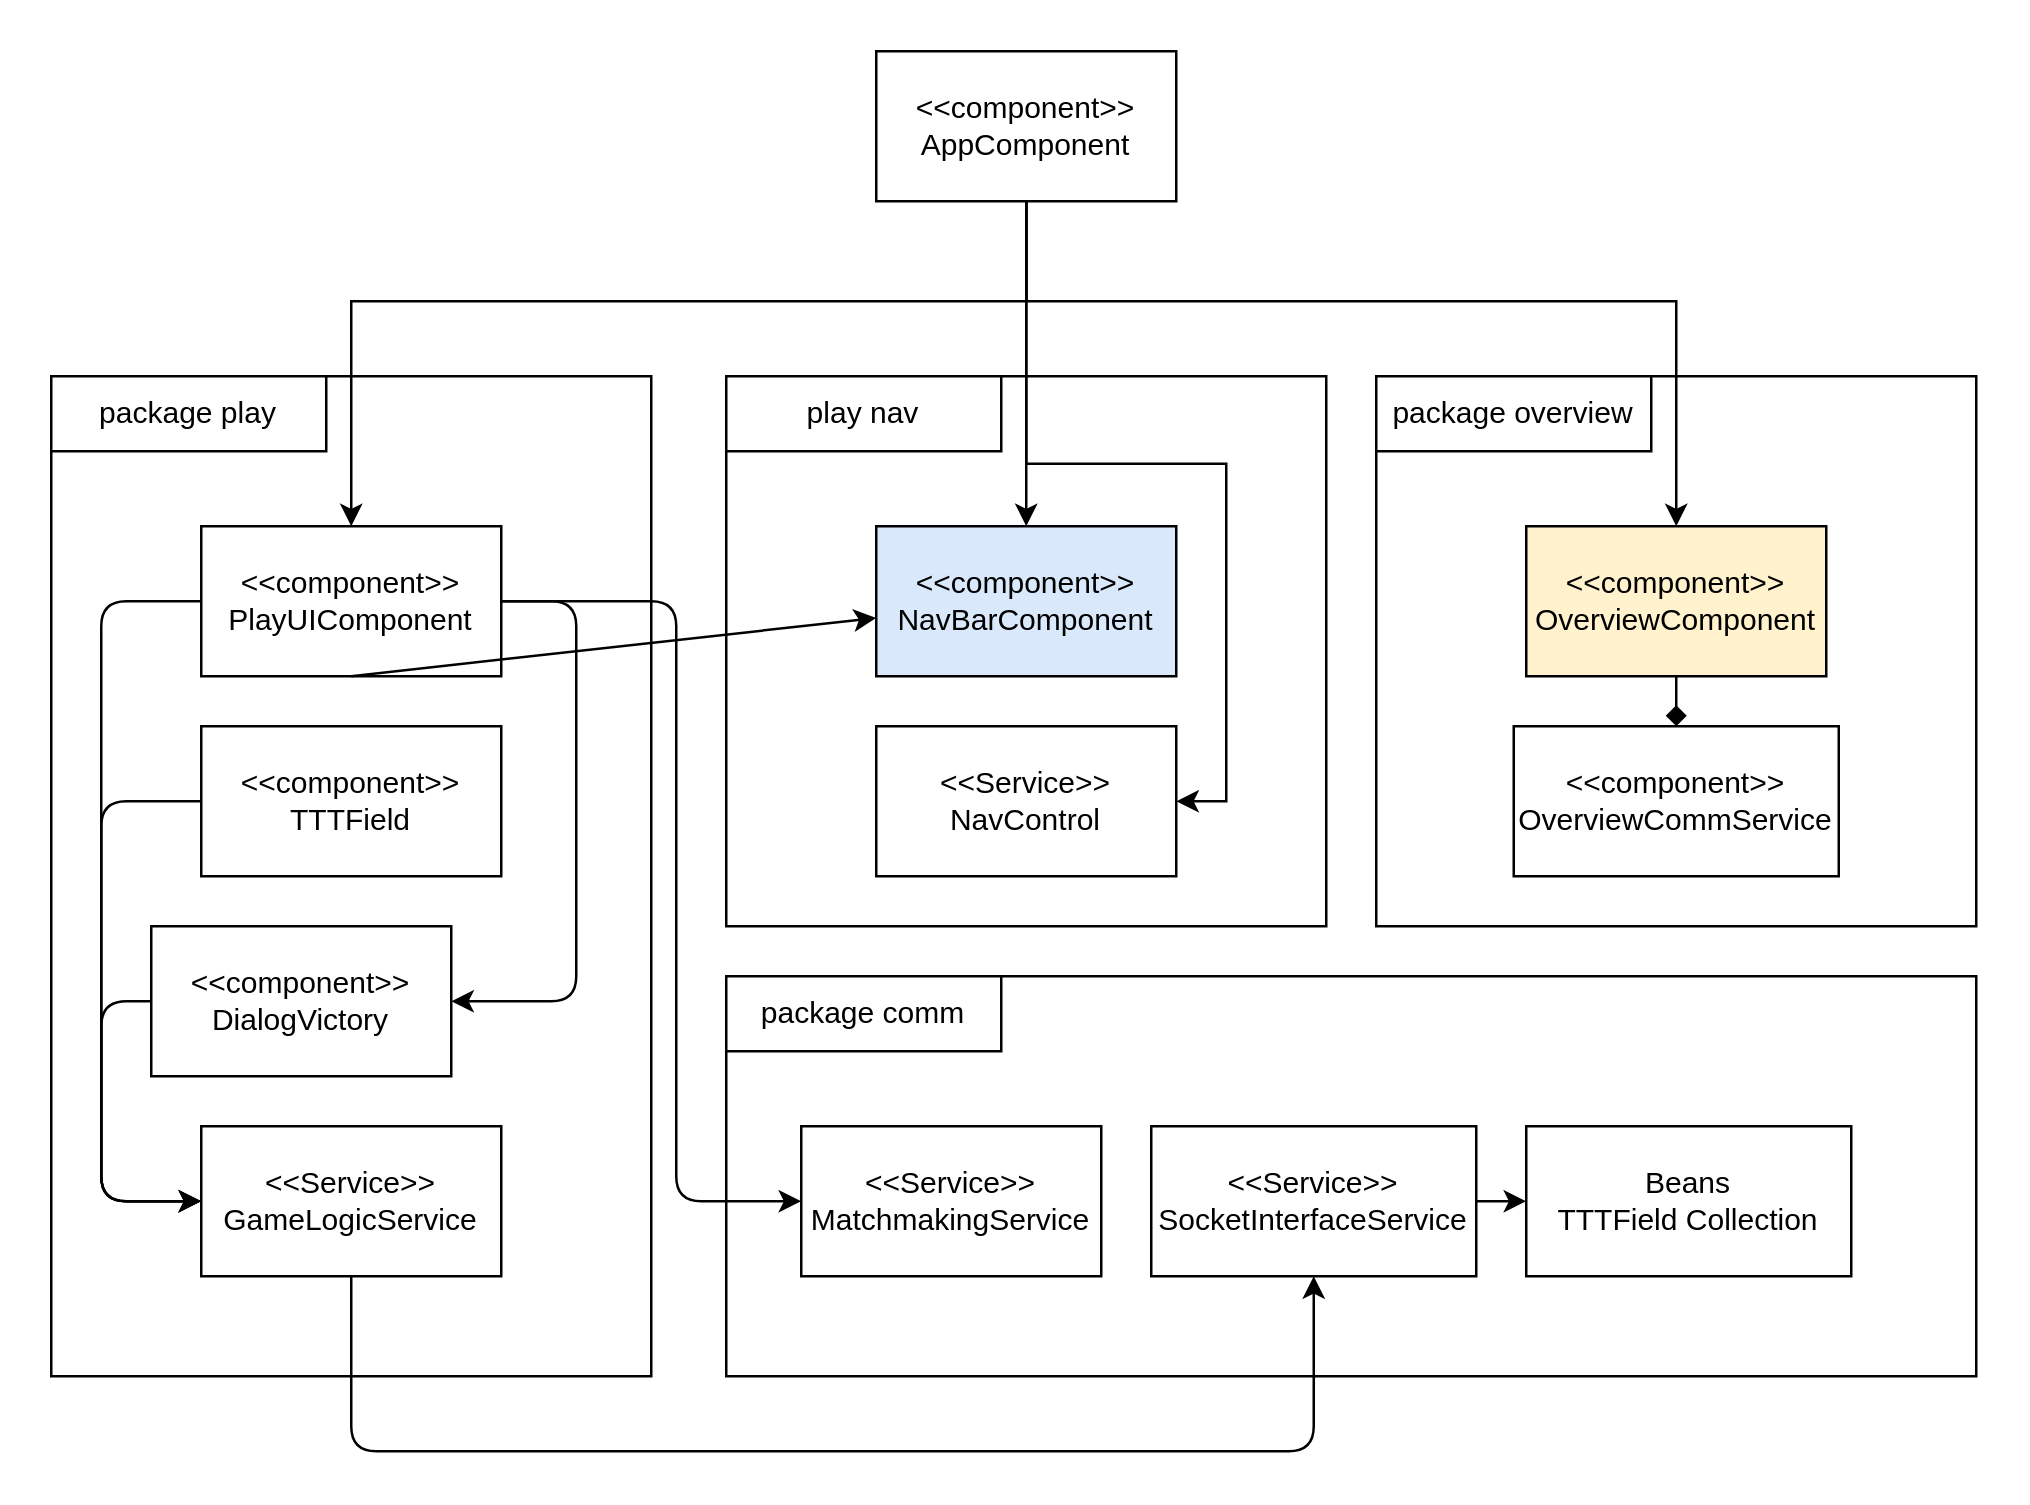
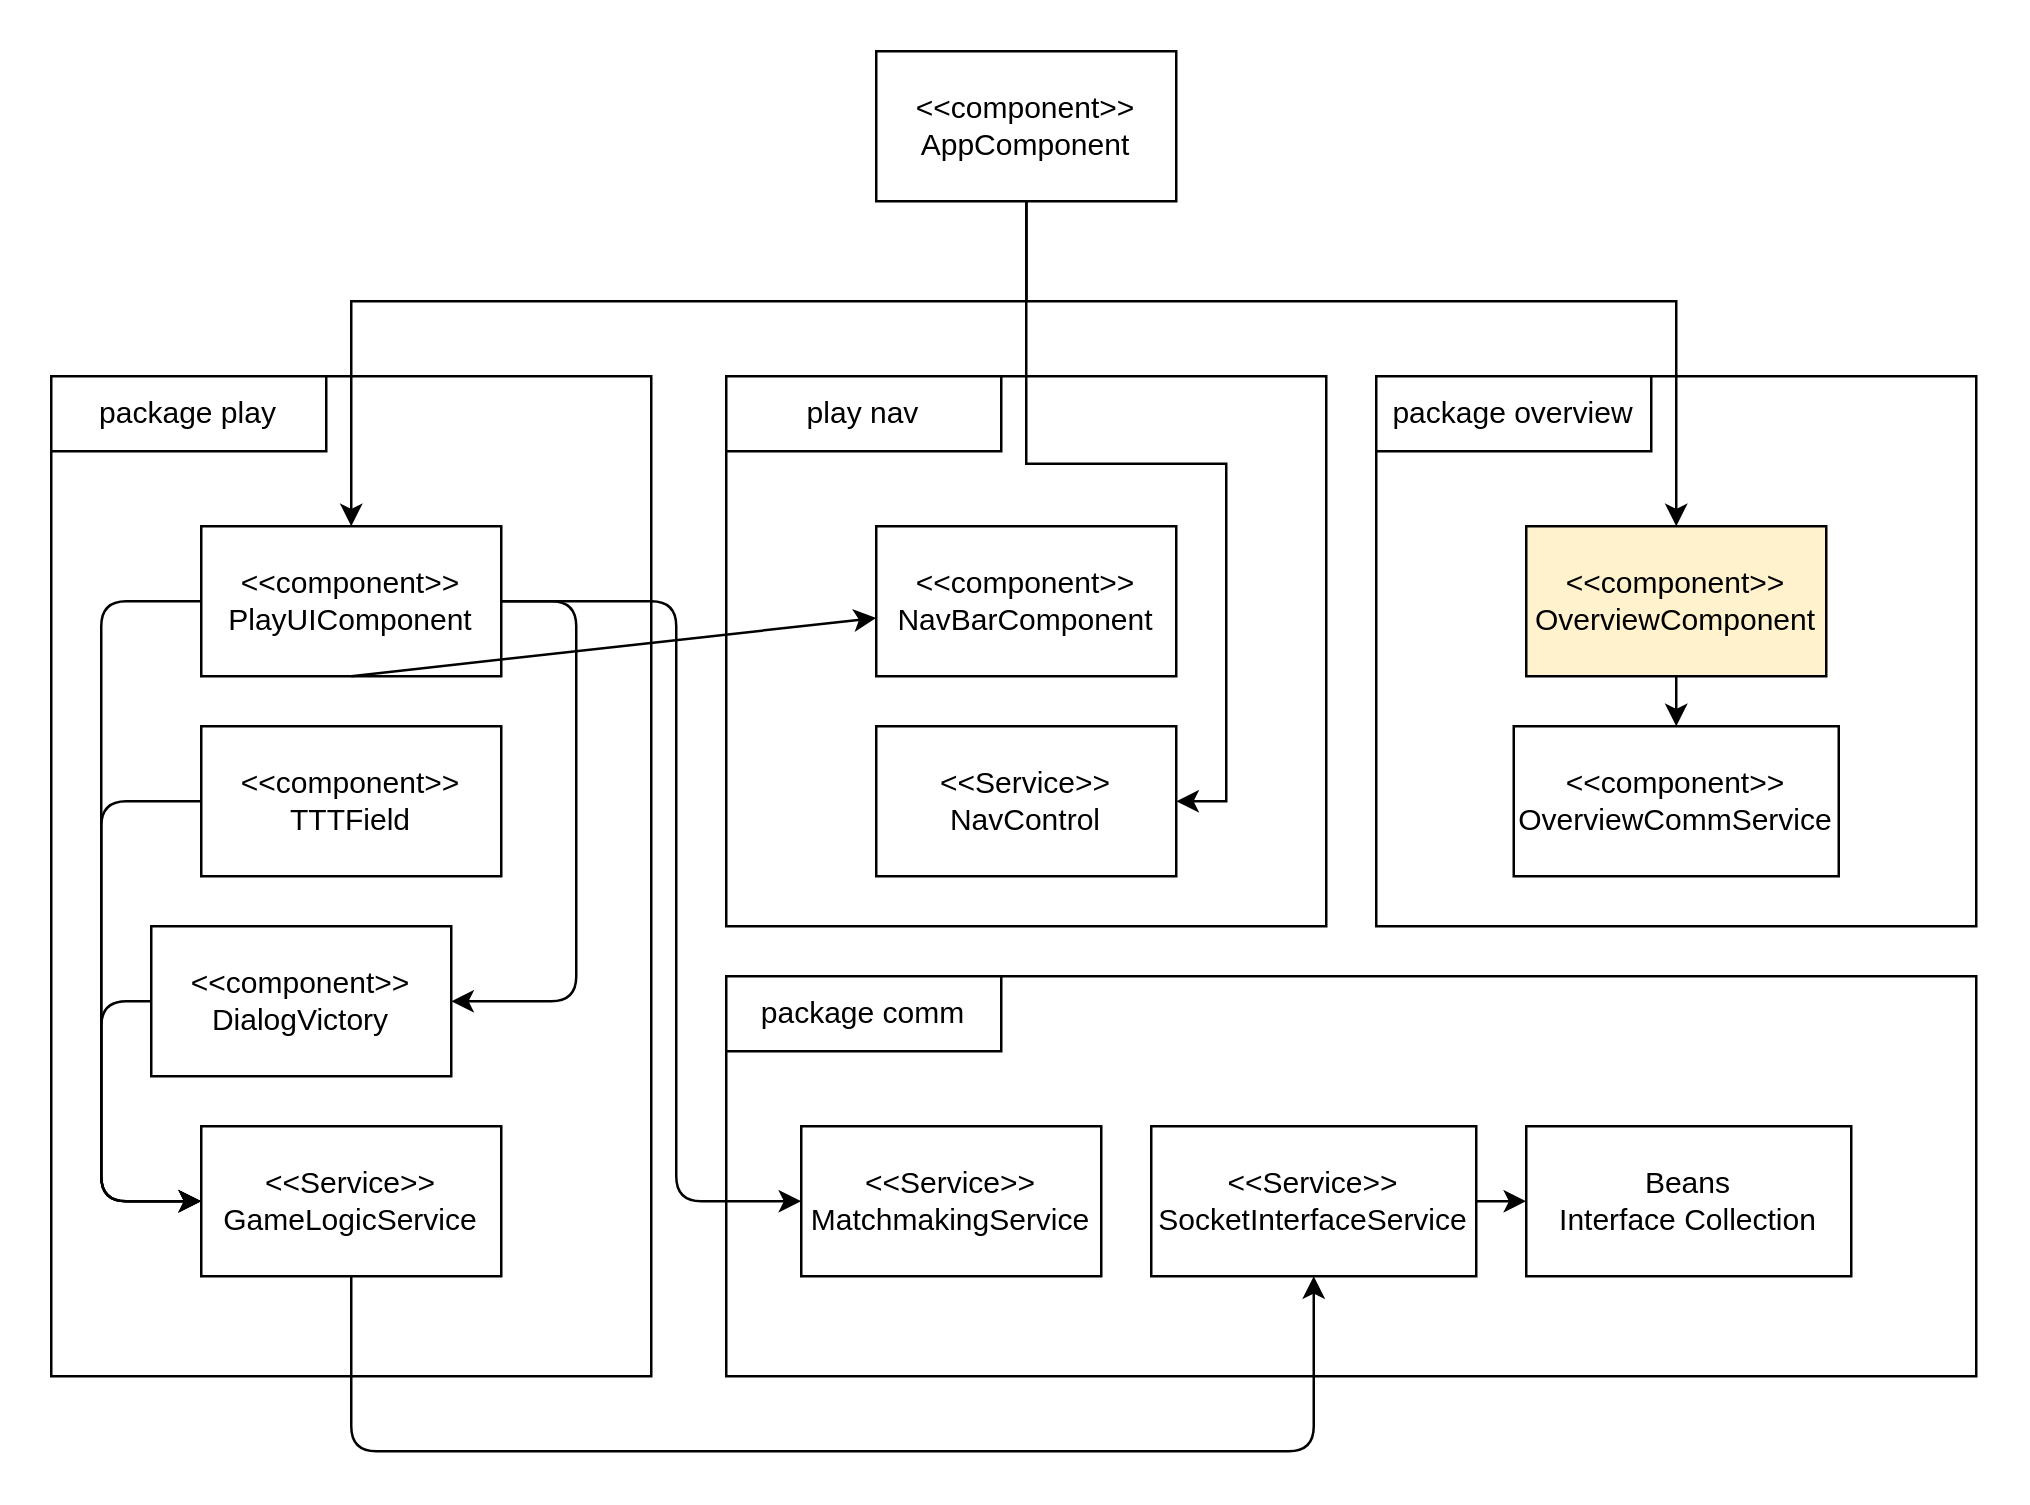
  <mxCell id="0" />
  <mxCell id="1" parent="0" />
  <mxCell id="2" value="" style="rounded=0;whiteSpace=wrap;html=1;fillColor=none;" vertex="1" parent="1"><mxGeometry x="290" y="150" width="240" height="220" as="geometry" /></mxCell>
  <mxCell id="3" value="" style="rounded=0;whiteSpace=wrap;html=1;fillColor=none;" vertex="1" parent="1"><mxGeometry x="550" y="150" width="240" height="220" as="geometry" /></mxCell>
  <mxCell id="4" value="package overview" style="rounded=0;whiteSpace=wrap;html=1;" vertex="1" parent="1"><mxGeometry x="550" y="150" width="110" height="30" as="geometry" /></mxCell>
  <mxCell id="5" value="" style="rounded=0;whiteSpace=wrap;html=1;fillColor=none;" vertex="1" parent="1"><mxGeometry x="20" y="150" width="240" height="400" as="geometry" /></mxCell>
- <mxCell id="6" style="edgeStyle=orthogonalEdgeStyle;rounded=0;orthogonalLoop=1;jettySize=auto;html=1;exitX=0.5;exitY=1;exitDx=0;exitDy=0;entryX=0.5;entryY=0;entryDx=0;entryDy=0;" edge="1" parent="1" source="7" target="13"><mxGeometry relative="1" as="geometry" /></mxCell>
  <mxCell id="7" value="&lt;div&gt;&amp;lt;&amp;lt;component&amp;gt;&amp;gt;&lt;/div&gt;&lt;div&gt;AppComponent&lt;br&gt;&lt;/div&gt;" style="rounded=0;whiteSpace=wrap;html=1;" vertex="1" parent="1"><mxGeometry x="350" y="20" width="120" height="60" as="geometry" /></mxCell>
  <mxCell id="8" value="&lt;div&gt;&amp;lt;&amp;lt;component&amp;gt;&amp;gt;&lt;br&gt;&lt;/div&gt;&lt;div&gt;PlayUIComponent&lt;/div&gt;" style="rounded=0;whiteSpace=wrap;html=1;" vertex="1" parent="1"><mxGeometry x="80" y="210" width="120" height="60" as="geometry" /></mxCell>
- <mxCell id="9" style="edgeStyle=orthogonalEdgeStyle;rounded=0;orthogonalLoop=1;jettySize=auto;html=1;exitX=0.5;exitY=1;exitDx=0;exitDy=0;entryX=0.5;entryY=0;entryDx=0;entryDy=0;endArrow=diamond;" edge="1" parent="1" source="10" target="16"><mxGeometry relative="1" as="geometry" /></mxCell>
+ <mxCell id="9" style="edgeStyle=orthogonalEdgeStyle;rounded=0;orthogonalLoop=1;jettySize=auto;html=1;exitX=0.5;exitY=1;exitDx=0;exitDy=0;entryX=0.5;entryY=0;entryDx=0;entryDy=0;" edge="1" parent="1" source="10" target="16"><mxGeometry relative="1" as="geometry" /></mxCell>
  <mxCell id="10" value="&lt;div&gt;&amp;lt;&amp;lt;component&amp;gt;&amp;gt;&lt;br&gt;&lt;/div&gt;&lt;div&gt;OverviewComponent&lt;br&gt;&lt;/div&gt;" style="rounded=0;whiteSpace=wrap;html=1;fillColor=#fff2cc;" vertex="1" parent="1"><mxGeometry x="610" y="210" width="120" height="60" as="geometry" /></mxCell>
  <mxCell id="11" value="&lt;div&gt;&amp;lt;&amp;lt;component&amp;gt;&amp;gt;&lt;br&gt;&lt;/div&gt;&lt;div&gt;TTTField&lt;/div&gt;" style="rounded=0;whiteSpace=wrap;html=1;" vertex="1" parent="1"><mxGeometry x="80" y="290" width="120" height="60" as="geometry" /></mxCell>
  <mxCell id="12" value="package play" style="rounded=0;whiteSpace=wrap;html=1;" vertex="1" parent="1"><mxGeometry x="20" y="150" width="110" height="30" as="geometry" /></mxCell>
- <mxCell id="13" value="&lt;div&gt;&amp;lt;&amp;lt;component&amp;gt;&amp;gt;&lt;br&gt;&lt;/div&gt;&lt;div&gt;NavBarComponent&lt;/div&gt;" style="rounded=0;whiteSpace=wrap;html=1;fillColor=#dae8fc;" vertex="1" parent="1"><mxGeometry x="350" y="210" width="120" height="60" as="geometry" /></mxCell>
+ <mxCell id="13" value="&lt;div&gt;&amp;lt;&amp;lt;component&amp;gt;&amp;gt;&lt;br&gt;&lt;/div&gt;&lt;div&gt;NavBarComponent&lt;/div&gt;" style="rounded=0;whiteSpace=wrap;html=1;" vertex="1" parent="1"><mxGeometry x="350" y="210" width="120" height="60" as="geometry" /></mxCell>
  <mxCell id="14" value="play nav" style="rounded=0;whiteSpace=wrap;html=1;" vertex="1" parent="1"><mxGeometry x="290" y="150" width="110" height="30" as="geometry" /></mxCell>
  <mxCell id="15" value="&lt;div&gt;&amp;lt;&amp;lt;Service&amp;gt;&amp;gt;&lt;br&gt;&lt;/div&gt;&lt;div&gt;NavControl&lt;/div&gt;" style="rounded=0;whiteSpace=wrap;html=1;" vertex="1" parent="1"><mxGeometry x="350" y="290" width="120" height="60" as="geometry" /></mxCell>
  <mxCell id="16" value="&lt;div&gt;&amp;lt;&amp;lt;component&amp;gt;&amp;gt;&lt;br&gt;&lt;/div&gt;&lt;div&gt;OverviewCommService&lt;br&gt;&lt;/div&gt;" style="rounded=0;whiteSpace=wrap;html=1;" vertex="1" parent="1"><mxGeometry x="605" y="290" width="130" height="60" as="geometry" /></mxCell>
  <mxCell id="17" value="&lt;div&gt;&amp;lt;&amp;lt;component&amp;gt;&amp;gt;&lt;br&gt;&lt;/div&gt;&lt;div&gt;DialogVictory&lt;/div&gt;" style="rounded=0;whiteSpace=wrap;html=1;" vertex="1" parent="1"><mxGeometry x="60" y="370" width="120" height="60" as="geometry" /></mxCell>
  <mxCell id="18" value="&lt;div&gt;&amp;lt;&amp;lt;Service&amp;gt;&amp;gt;&lt;br&gt;&lt;/div&gt;&lt;div&gt;GameLogicService&lt;/div&gt;" style="rounded=0;whiteSpace=wrap;html=1;" vertex="1" parent="1"><mxGeometry x="80" y="450" width="120" height="60" as="geometry" /></mxCell>
  <mxCell id="19" value="" style="rounded=0;whiteSpace=wrap;html=1;fillColor=none;" vertex="1" parent="1"><mxGeometry x="290" y="390" width="500" height="160" as="geometry" /></mxCell>
  <mxCell id="20" value="package comm" style="rounded=0;whiteSpace=wrap;html=1;" vertex="1" parent="1"><mxGeometry x="290" y="390" width="110" height="30" as="geometry" /></mxCell>
  <mxCell id="21" value="&lt;div&gt;&amp;lt;&amp;lt;Service&amp;gt;&amp;gt;&lt;br&gt;&lt;/div&gt;&lt;div&gt;MatchmakingService&lt;br&gt;&lt;/div&gt;" style="rounded=0;whiteSpace=wrap;html=1;" vertex="1" parent="1"><mxGeometry x="320" y="450" width="120" height="60" as="geometry" /></mxCell>
  <mxCell id="22" style="edgeStyle=orthogonalEdgeStyle;rounded=0;orthogonalLoop=1;jettySize=auto;html=1;exitX=1;exitY=0.5;exitDx=0;exitDy=0;entryX=0;entryY=0.5;entryDx=0;entryDy=0;" edge="1" parent="1" source="23" target="24"><mxGeometry relative="1" as="geometry" /></mxCell>
  <mxCell id="23" value="&lt;div&gt;&amp;lt;&amp;lt;Service&amp;gt;&amp;gt;&lt;br&gt;&lt;/div&gt;&lt;div&gt;SocketInterfaceService&lt;br&gt;&lt;/div&gt;" style="rounded=0;whiteSpace=wrap;html=1;" vertex="1" parent="1"><mxGeometry x="460" y="450" width="130" height="60" as="geometry" /></mxCell>
- <mxCell id="24" value="&lt;div&gt;Beans&lt;/div&gt;TTTField Collection" style="rounded=0;whiteSpace=wrap;html=1;" vertex="1" parent="1"><mxGeometry x="610" y="450" width="130" height="60" as="geometry" /></mxCell>
+ <mxCell id="24" value="&lt;div&gt;Beans&lt;/div&gt;Interface Collection" style="rounded=0;whiteSpace=wrap;html=1;" vertex="1" parent="1"><mxGeometry x="610" y="450" width="130" height="60" as="geometry" /></mxCell>
  <mxCell id="25" style="edgeStyle=orthogonalEdgeStyle;rounded=0;orthogonalLoop=1;jettySize=auto;html=1;exitX=0.5;exitY=1;exitDx=0;exitDy=0;entryX=1;entryY=0.5;entryDx=0;entryDy=0;" edge="1" parent="1" source="7" target="15"><mxGeometry relative="1" as="geometry"><mxPoint x="420" y="90" as="sourcePoint" /><mxPoint x="420" y="220" as="targetPoint" /></mxGeometry></mxCell>
  <mxCell id="26" style="edgeStyle=orthogonalEdgeStyle;rounded=0;orthogonalLoop=1;jettySize=auto;html=1;exitX=0.5;exitY=1;exitDx=0;exitDy=0;entryX=0.5;entryY=0;entryDx=0;entryDy=0;" edge="1" parent="1" source="7" target="8"><mxGeometry relative="1" as="geometry"><mxPoint x="420" y="90" as="sourcePoint" /><mxPoint x="480" y="330" as="targetPoint" /><Array as="points"><mxPoint x="410" y="120" /><mxPoint x="140" y="120" /></Array></mxGeometry></mxCell>
  <mxCell id="27" style="edgeStyle=orthogonalEdgeStyle;rounded=0;orthogonalLoop=1;jettySize=auto;html=1;exitX=0.5;exitY=1;exitDx=0;exitDy=0;entryX=0.5;entryY=0;entryDx=0;entryDy=0;" edge="1" parent="1" source="7" target="10"><mxGeometry relative="1" as="geometry"><mxPoint x="420" y="90" as="sourcePoint" /><mxPoint x="150" y="220" as="targetPoint" /><Array as="points"><mxPoint x="410" y="120" /><mxPoint x="670" y="120" /></Array></mxGeometry></mxCell>
  <mxCell id="28" value="" style="endArrow=classic;html=1;exitX=0.5;exitY=1;exitDx=0;exitDy=0;" edge="1" parent="1" source="8" target="13"><mxGeometry width="50" height="50" relative="1" as="geometry"><mxPoint x="380" y="350" as="sourcePoint" /><mxPoint x="430" y="300" as="targetPoint" /></mxGeometry></mxCell>
  <mxCell id="29" value="" style="endArrow=classic;html=1;exitX=1;exitY=0.5;exitDx=0;exitDy=0;entryX=1;entryY=0.5;entryDx=0;entryDy=0;" edge="1" parent="1" source="8" target="17"><mxGeometry width="50" height="50" relative="1" as="geometry"><mxPoint x="380" y="350" as="sourcePoint" /><mxPoint x="430" y="300" as="targetPoint" /><Array as="points"><mxPoint x="230" y="240" /><mxPoint x="230" y="400" /></Array></mxGeometry></mxCell>
  <mxCell id="30" value="" style="endArrow=classic;html=1;exitX=0;exitY=0.5;exitDx=0;exitDy=0;entryX=0;entryY=0.5;entryDx=0;entryDy=0;" edge="1" parent="1" source="8" target="18"><mxGeometry width="50" height="50" relative="1" as="geometry"><mxPoint x="10" y="240" as="sourcePoint" /><mxPoint x="10" y="400" as="targetPoint" /><Array as="points"><mxPoint x="40" y="240" /><mxPoint x="40" y="480" /></Array></mxGeometry></mxCell>
  <mxCell id="31" value="" style="endArrow=classic;html=1;exitX=0;exitY=0.5;exitDx=0;exitDy=0;entryX=0;entryY=0.5;entryDx=0;entryDy=0;" edge="1" parent="1" source="11" target="18"><mxGeometry width="50" height="50" relative="1" as="geometry"><mxPoint x="90" y="250" as="sourcePoint" /><mxPoint x="90" y="490" as="targetPoint" /><Array as="points"><mxPoint x="40" y="320" /><mxPoint x="40" y="480" /></Array></mxGeometry></mxCell>
  <mxCell id="32" value="" style="endArrow=classic;html=1;exitX=0;exitY=0.5;exitDx=0;exitDy=0;" edge="1" parent="1" source="17"><mxGeometry width="50" height="50" relative="1" as="geometry"><mxPoint x="380" y="350" as="sourcePoint" /><mxPoint x="80" y="480" as="targetPoint" /><Array as="points"><mxPoint x="40" y="400" /><mxPoint x="40" y="480" /></Array></mxGeometry></mxCell>
  <mxCell id="33" value="" style="endArrow=classic;html=1;exitX=0.5;exitY=1;exitDx=0;exitDy=0;entryX=0.5;entryY=1;entryDx=0;entryDy=0;" edge="1" parent="1" source="18" target="23"><mxGeometry width="50" height="50" relative="1" as="geometry"><mxPoint x="380" y="420" as="sourcePoint" /><mxPoint x="430" y="370" as="targetPoint" /><Array as="points"><mxPoint x="140" y="580" /><mxPoint x="525" y="580" /></Array></mxGeometry></mxCell>
  <mxCell id="34" value="" style="endArrow=classic;html=1;exitX=1;exitY=0.5;exitDx=0;exitDy=0;entryX=0;entryY=0.5;entryDx=0;entryDy=0;" edge="1" parent="1" source="8" target="21"><mxGeometry width="50" height="50" relative="1" as="geometry"><mxPoint x="380" y="420" as="sourcePoint" /><mxPoint x="430" y="370" as="targetPoint" /><Array as="points"><mxPoint x="270" y="240" /><mxPoint x="270" y="480" /></Array></mxGeometry></mxCell>
